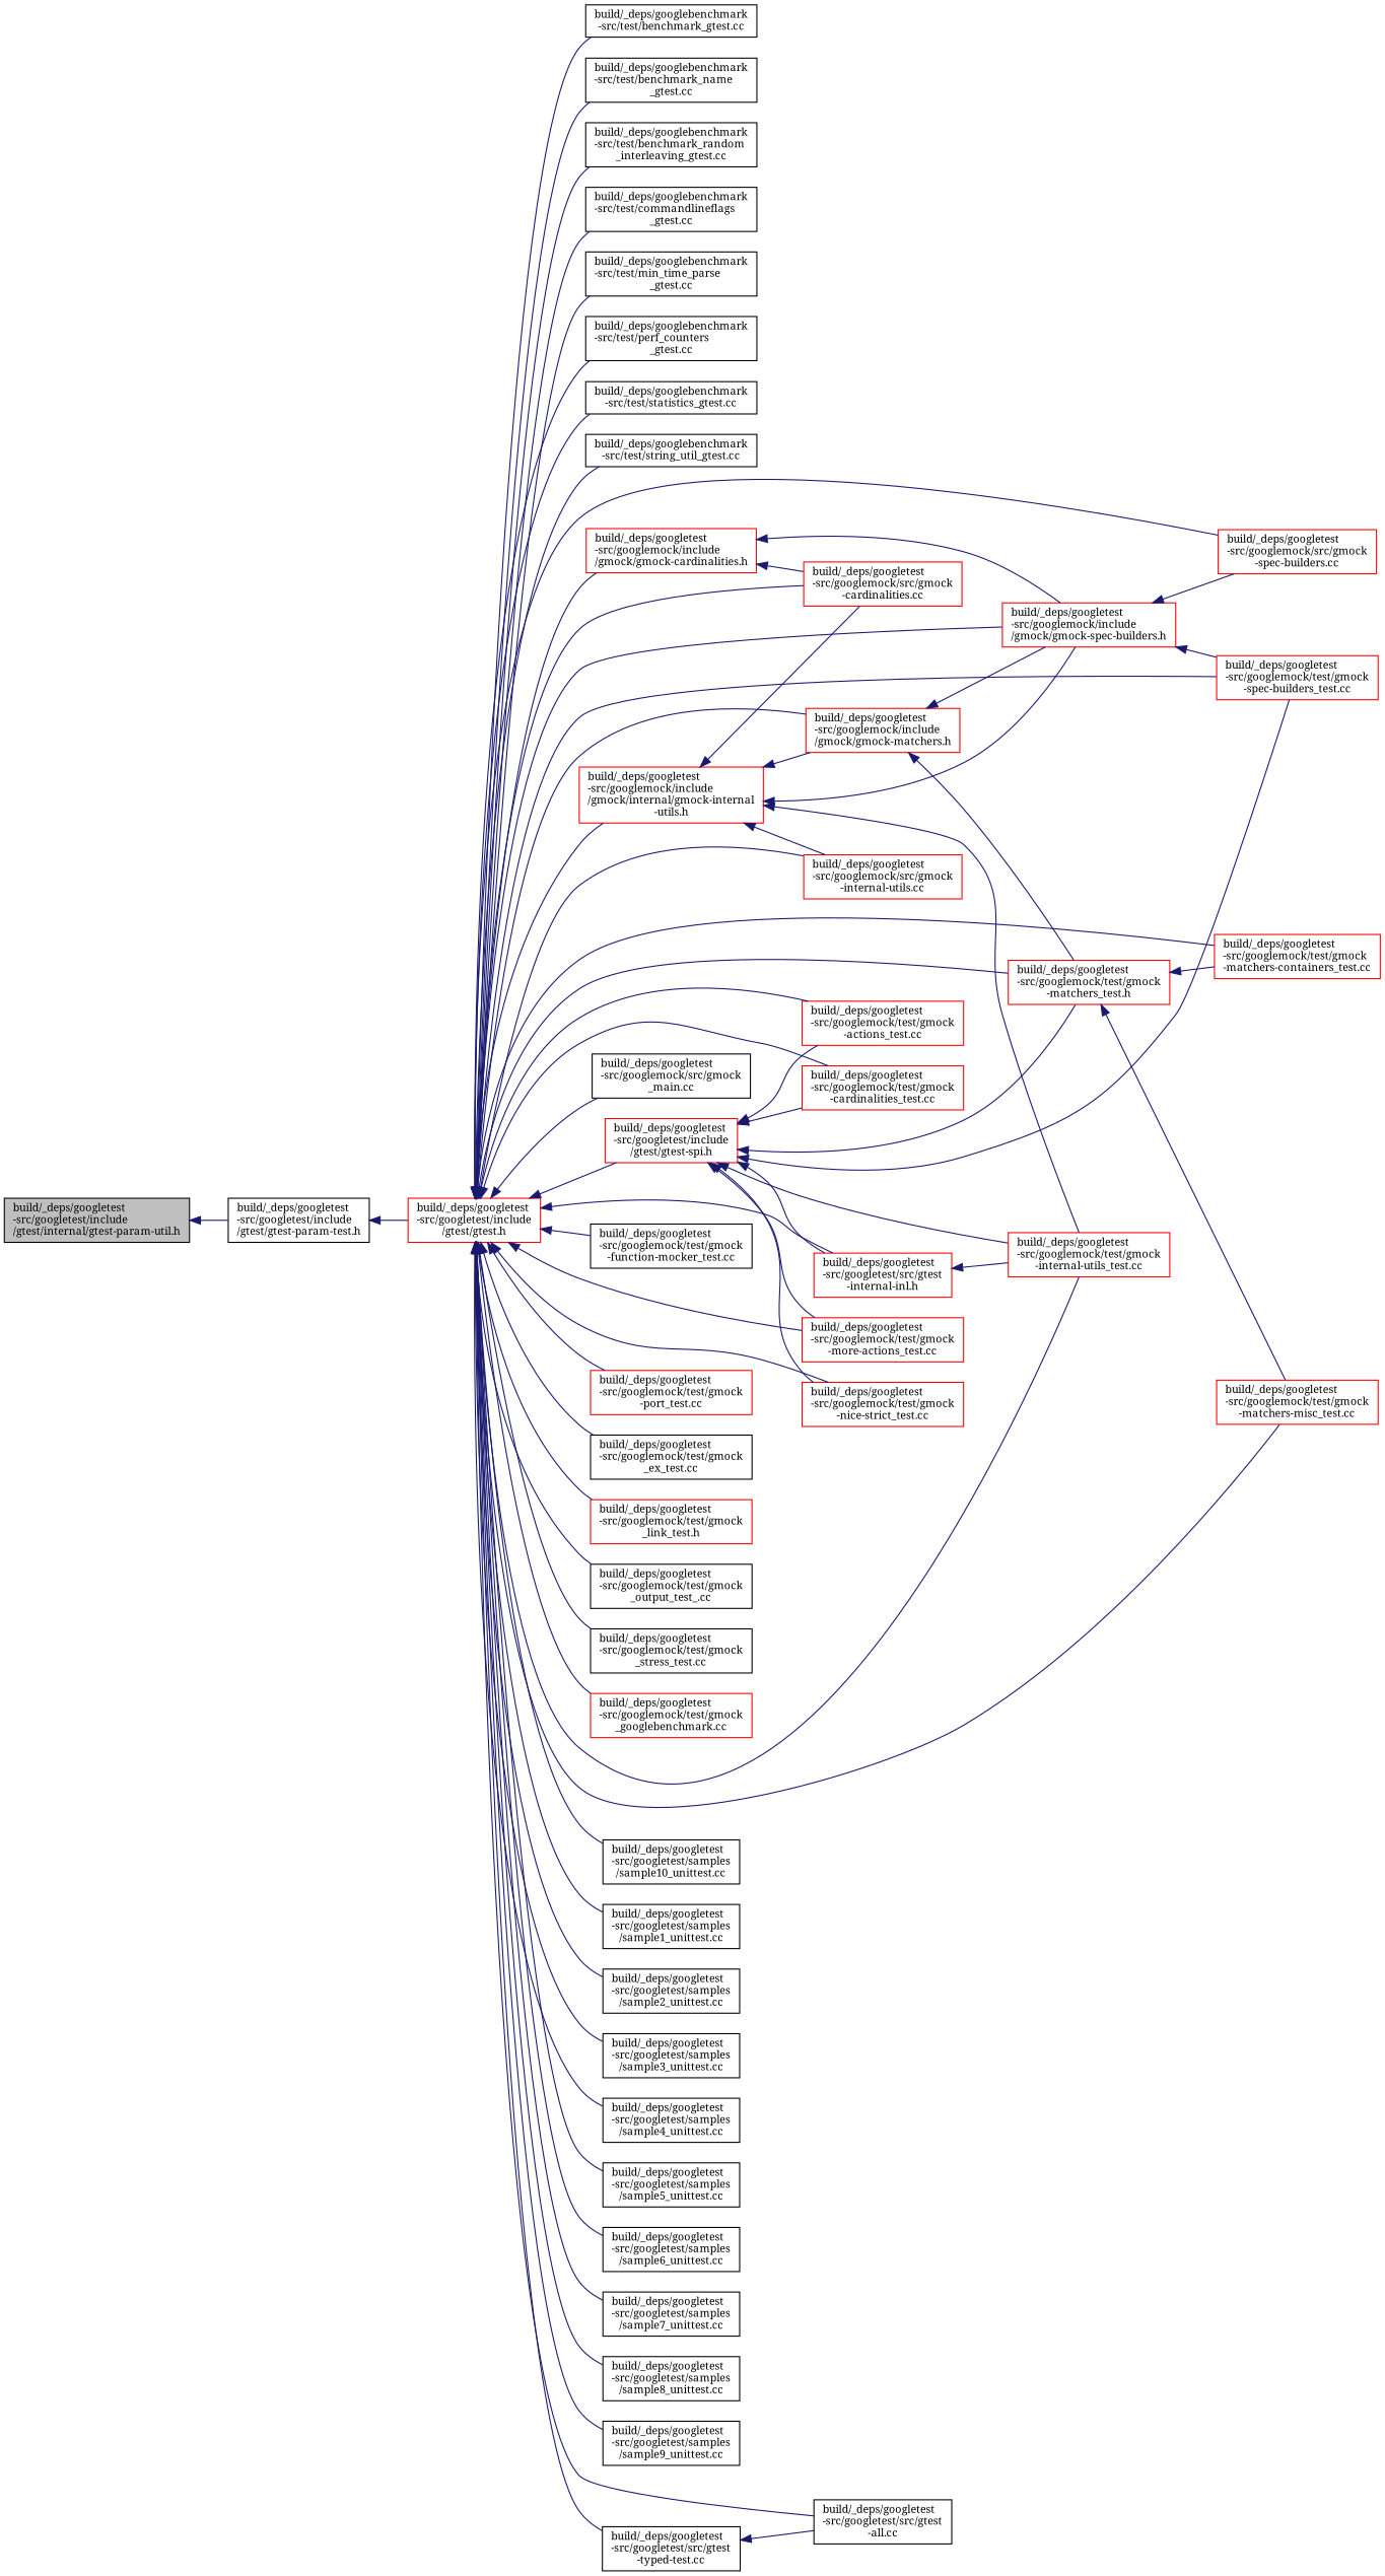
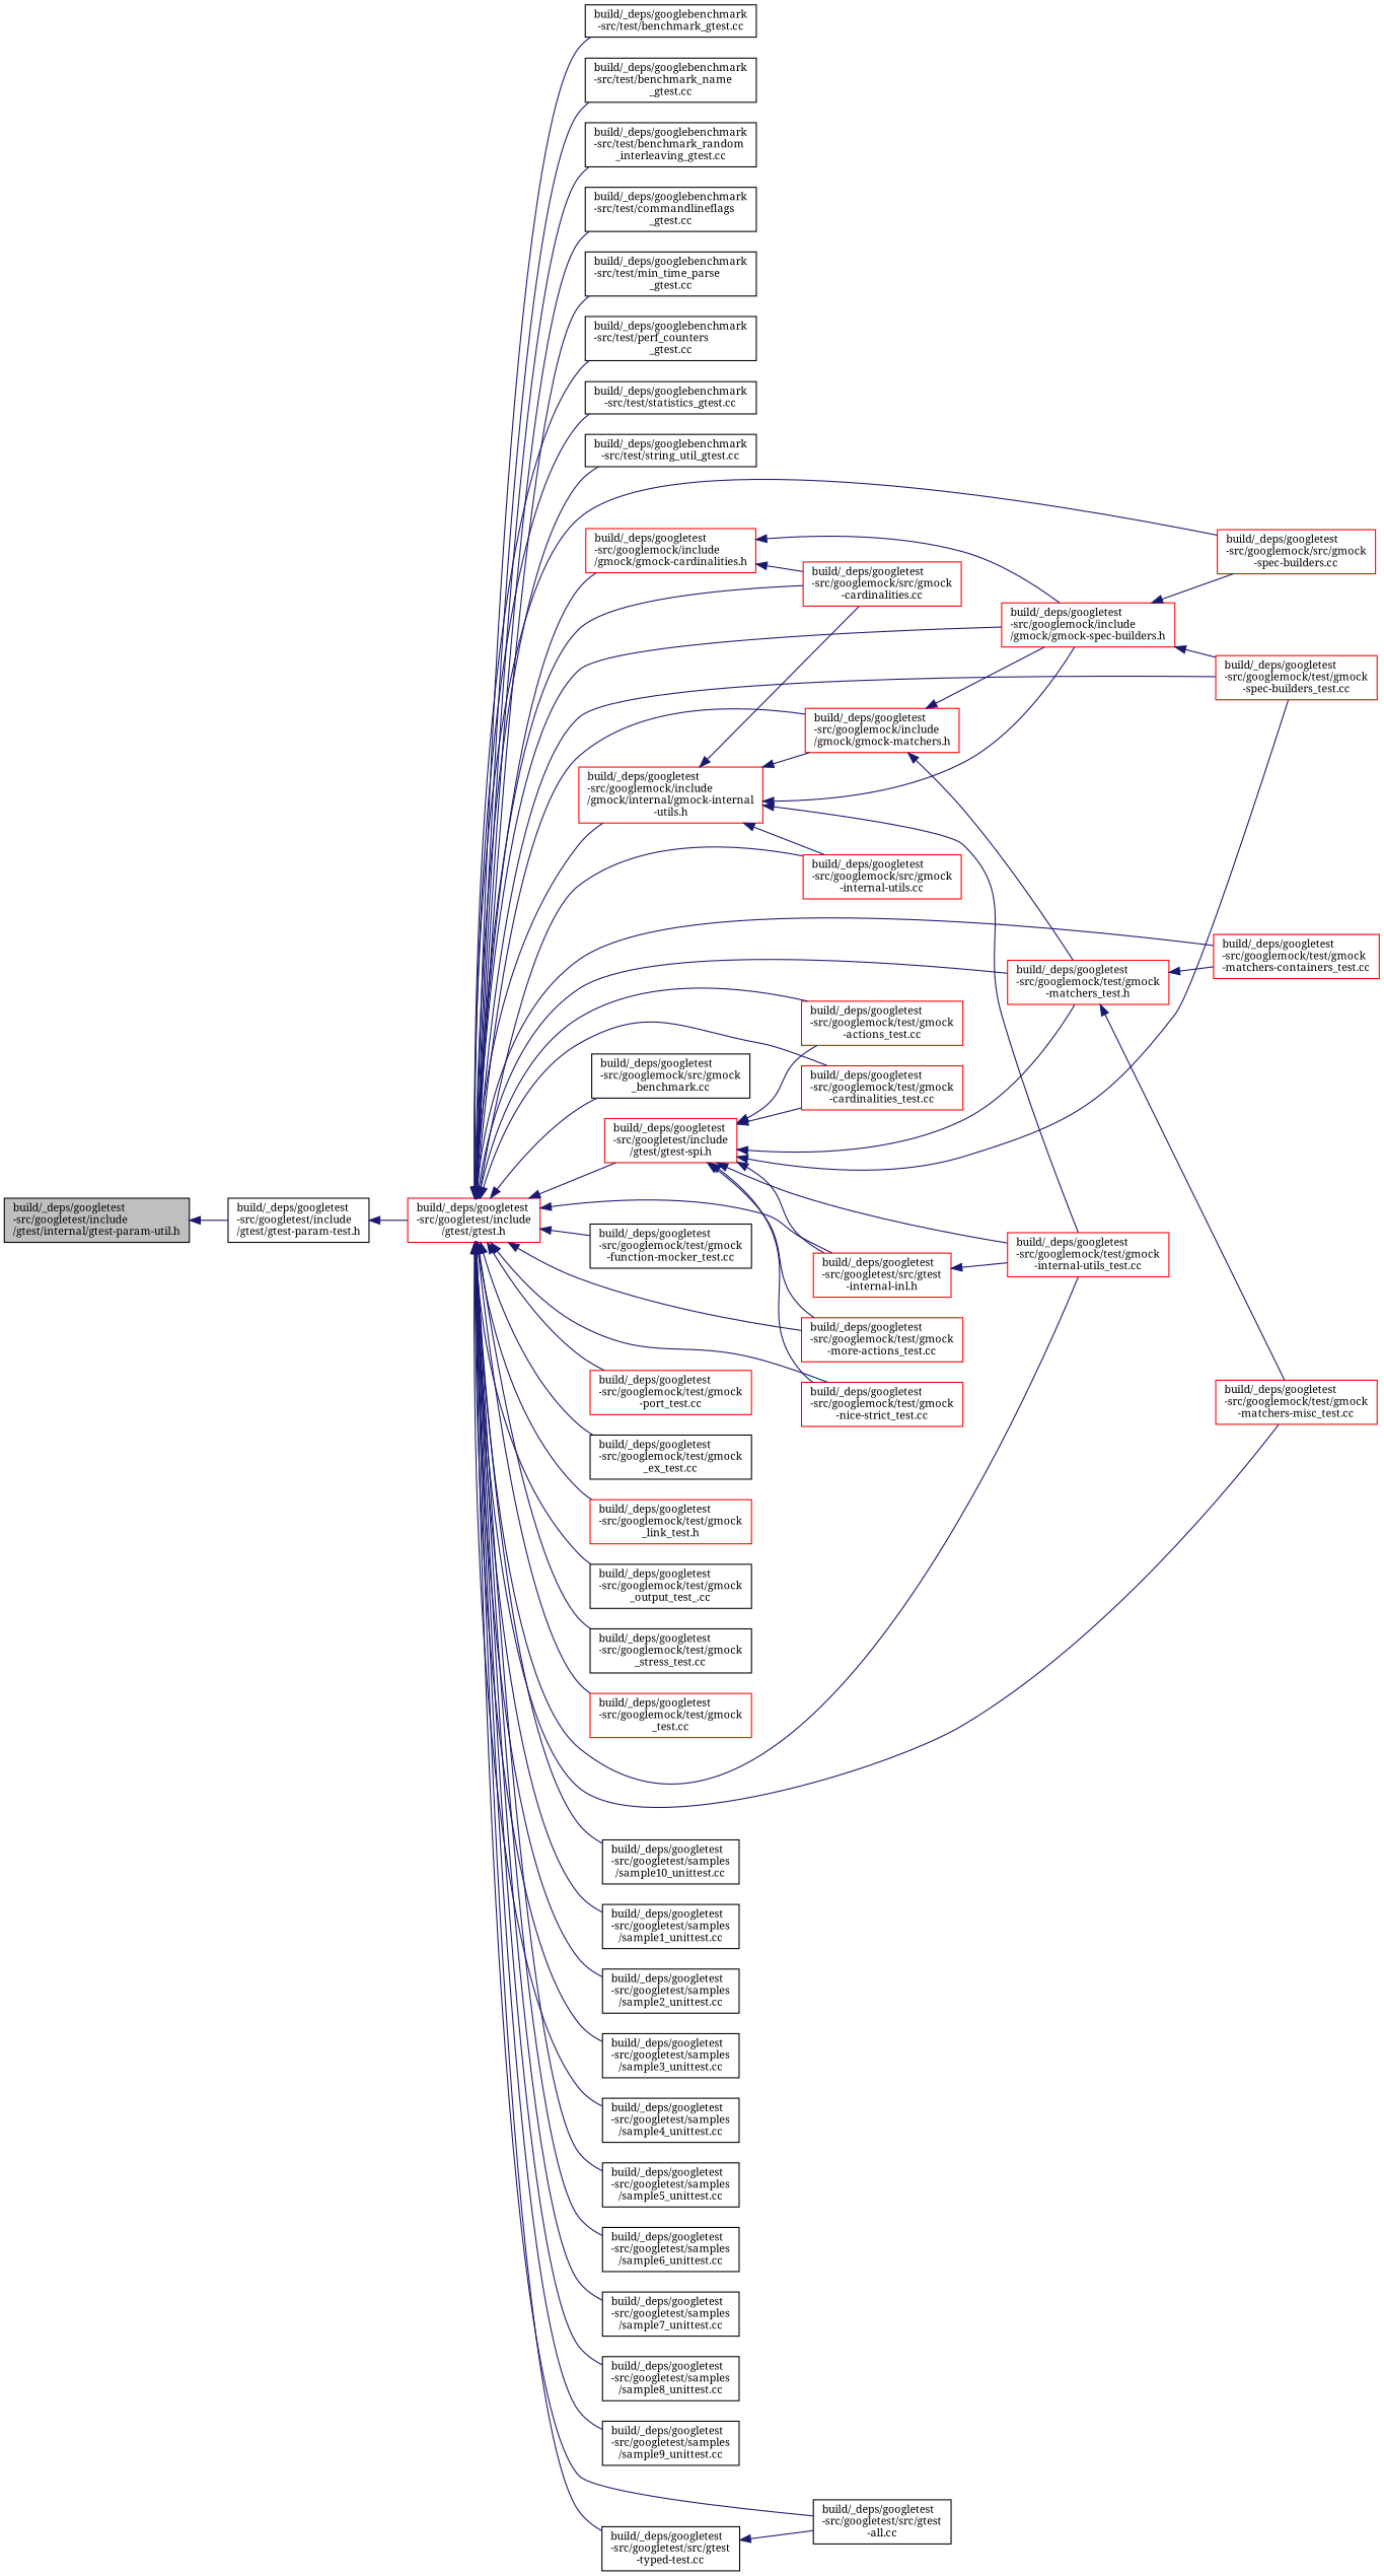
  digraph {
    fontname="Noto Serif"
    rankdir=LR
    node [color=black fillcolor=white fontname="Noto Serif" fontsize=10 shape=record style=filled]
    edge [color=midnightblue dir=back fontname="Noto Serif" fontsize=10 labelfontname=Helvetica labelfontsize=10 style=solid]
    n1 [fillcolor=grey75 fontcolor=black height=0.2 label="build/_deps/googletest\l-src/googletest/include\l/gtest/internal/gtest-param-util.h" width=0.4]
    n2 [height=0.2 label="build/_deps/googletest\l-src/googletest/include\l/gtest/gtest-param-test.h" width=0.4]
    n3 [color=red height=0.2 label="build/_deps/googletest\l-src/googletest/include\l/gtest/gtest.h" width=0.4]
    n4 [height=0.2 label="build/_deps/googlebenchmark\l-src/test/benchmark_gtest.cc" width=0.4]
    n5 [height=0.2 label="build/_deps/googlebenchmark\l-src/test/benchmark_name\l_gtest.cc" width=0.4]
    n6 [height=0.2 label="build/_deps/googlebenchmark\l-src/test/benchmark_random\l_interleaving_gtest.cc" width=0.4]
    n7 [height=0.2 label="build/_deps/googlebenchmark\l-src/test/commandlineflags\l_gtest.cc" width=0.4]
    n8 [height=0.2 label="build/_deps/googlebenchmark\l-src/test/min_time_parse\l_gtest.cc" width=0.4]
    n9 [height=0.2 label="build/_deps/googlebenchmark\l-src/test/perf_counters\l_gtest.cc" width=0.4]
    n10 [height=0.2 label="build/_deps/googlebenchmark\l-src/test/statistics_gtest.cc" width=0.4]
    n11 [height=0.2 label="build/_deps/googlebenchmark\l-src/test/string_util_gtest.cc" width=0.4]
    n12 [color=red height=0.2 label="build/_deps/googletest\l-src/googlemock/include\l/gmock/gmock-cardinalities.h" width=0.4]
    n13 [color=red height=0.2 label="build/_deps/googletest\l-src/googlemock/include\l/gmock/gmock-spec-builders.h" width=0.4]
    n14 [color=red height=0.2 label="build/_deps/googletest\l-src/googlemock/src/gmock\l-spec-builders.cc" width=0.4]
    n15 [color=red height=0.2 label="build/_deps/googletest\l-src/googlemock/test/gmock\l-spec-builders_test.cc" width=0.4]
    n16 [color=red height=0.2 label="build/_deps/googletest\l-src/googlemock/src/gmock\l-cardinalities.cc" width=0.4]
    n17 [color=red height=0.2 label="build/_deps/googletest\l-src/googlemock/include\l/gmock/gmock-matchers.h" width=0.4]
    n18 [color=red height=0.2 label="build/_deps/googletest\l-src/googlemock/test/gmock\l-matchers_test.h" width=0.4]
    n19 [color=red height=0.2 label="build/_deps/googletest\l-src/googlemock/test/gmock\l-matchers-containers_test.cc" width=0.4]
    n20 [color=red height=0.2 label="build/_deps/googletest\l-src/googlemock/test/gmock\l-matchers-misc_test.cc" width=0.4]
    n21 [color=red height=0.2 label="build/_deps/googletest\l-src/googlemock/include\l/gmock/internal/gmock-internal\l-utils.h" width=0.4]
    n22 [color=red height=0.2 label="build/_deps/googletest\l-src/googlemock/src/gmock\l-internal-utils.cc" width=0.4]
    n23 [color=red height=0.2 label="build/_deps/googletest\l-src/googlemock/test/gmock\l-internal-utils_test.cc" width=0.4]
-   n24 [height=0.2 label="build/_deps/googletest\l-src/googlemock/src/gmock\l_main.cc" width=0.4]
+   n24 [height=0.2 label="build/_deps/googletest\l-src/googlemock/src/gmock\l_benchmark.cc" width=0.4]
    n25 [color=red height=0.2 label="build/_deps/googletest\l-src/googlemock/test/gmock\l-actions_test.cc" width=0.4]
    n26 [color=red height=0.2 label="build/_deps/googletest\l-src/googlemock/test/gmock\l-cardinalities_test.cc" width=0.4]
    n27 [height=0.2 label="build/_deps/googletest\l-src/googlemock/test/gmock\l-function-mocker_test.cc" width=0.4]
    n28 [color=red height=0.2 label="build/_deps/googletest\l-src/googlemock/test/gmock\l-more-actions_test.cc" width=0.4]
    n29 [color=red height=0.2 label="build/_deps/googletest\l-src/googlemock/test/gmock\l-nice-strict_test.cc" width=0.4]
    n30 [color=red height=0.2 label="build/_deps/googletest\l-src/googlemock/test/gmock\l-port_test.cc" width=0.4]
    n31 [height=0.2 label="build/_deps/googletest\l-src/googlemock/test/gmock\l_ex_test.cc" width=0.4]
    n32 [color=red height=0.2 label="build/_deps/googletest\l-src/googlemock/test/gmock\l_link_test.h" width=0.4]
    n33 [height=0.2 label="build/_deps/googletest\l-src/googlemock/test/gmock\l_output_test_.cc" width=0.4]
    n34 [height=0.2 label="build/_deps/googletest\l-src/googlemock/test/gmock\l_stress_test.cc" width=0.4]
-   n35 [color=red height=0.2 label="build/_deps/googletest\l-src/googlemock/test/gmock\l_googlebenchmark.cc" width=0.4]
+   n35 [color=red height=0.2 label="build/_deps/googletest\l-src/googlemock/test/gmock\l_test.cc" width=0.4]
    n36 [color=red height=0.2 label="build/_deps/googletest\l-src/googletest/include\l/gtest/gtest-spi.h" width=0.4]
    n37 [color=red height=0.2 label="build/_deps/googletest\l-src/googletest/src/gtest\l-internal-inl.h" width=0.4]
    n38 [height=0.2 label="build/_deps/googletest\l-src/googletest/samples\l/sample10_unittest.cc" width=0.4]
    n39 [height=0.2 label="build/_deps/googletest\l-src/googletest/samples\l/sample1_unittest.cc" width=0.4]
    n40 [height=0.2 label="build/_deps/googletest\l-src/googletest/samples\l/sample2_unittest.cc" width=0.4]
    n41 [height=0.2 label="build/_deps/googletest\l-src/googletest/samples\l/sample3_unittest.cc" width=0.4]
    n42 [height=0.2 label="build/_deps/googletest\l-src/googletest/samples\l/sample4_unittest.cc" width=0.4]
    n43 [height=0.2 label="build/_deps/googletest\l-src/googletest/samples\l/sample5_unittest.cc" width=0.4]
    n44 [height=0.2 label="build/_deps/googletest\l-src/googletest/samples\l/sample6_unittest.cc" width=0.4]
    n45 [height=0.2 label="build/_deps/googletest\l-src/googletest/samples\l/sample7_unittest.cc" width=0.4]
    n46 [height=0.2 label="build/_deps/googletest\l-src/googletest/samples\l/sample8_unittest.cc" width=0.4]
    n47 [height=0.2 label="build/_deps/googletest\l-src/googletest/samples\l/sample9_unittest.cc" width=0.4]
    n48 [height=0.2 label="build/_deps/googletest\l-src/googletest/src/gtest\l-all.cc" width=0.4]
    n49 [height=0.2 label="build/_deps/googletest\l-src/googletest/src/gtest\l-typed-test.cc" width=0.4]
    n1 -> n2
    n2 -> n3
    n3 -> n4
    n3 -> n5
    n3 -> n6
    n3 -> n7
    n3 -> n8
    n3 -> n9
    n3 -> n10
    n3 -> n11
    n3 -> n12
    n3 -> n13
    n3 -> n14
    n3 -> n15
    n3 -> n16
    n3 -> n17
    n3 -> n18
    n3 -> n19
    n3 -> n20
    n3 -> n21
    n3 -> n22
    n3 -> n23
    n3 -> n24
    n3 -> n25
    n3 -> n26
    n3 -> n27
    n3 -> n28
    n3 -> n29
    n3 -> n30
    n3 -> n31
    n3 -> n32
    n3 -> n33
    n3 -> n34
    n3 -> n35
    n3 -> n36
    n3 -> n37
    n3 -> n38
    n3 -> n39
    n3 -> n40
    n3 -> n41
    n3 -> n42
    n3 -> n43
    n3 -> n44
    n3 -> n45
    n3 -> n46
    n3 -> n47
    n3 -> n48
    n3 -> n49
    n12 -> n13
    n12 -> n16
    n13 -> n14
    n13 -> n15
    n17 -> n13
    n17 -> n18
    n18 -> n19
    n18 -> n20
    n21 -> n13
    n21 -> n16
    n21 -> n17
    n21 -> n22
    n21 -> n23
    n36 -> n15
    n36 -> n18
    n36 -> n23
    n36 -> n25
    n36 -> n26
    n36 -> n28
    n36 -> n29
    n36 -> n37
    n37 -> n23
    n49 -> n48
  }
